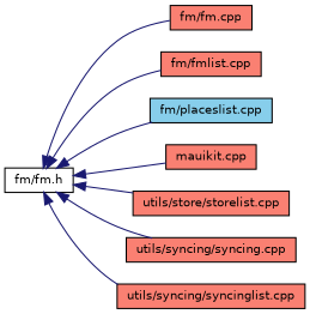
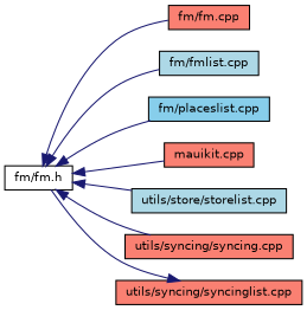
  digraph {
    rankdir=LR
    node [color=black fillcolor=salmon fontname=Helvetica fontsize=10 shape=record style=filled]
    edge [color=midnightblue dir=back fontname=Helvetica fontsize=10 labelfontname=Helvetica labelfontsize=10 style=solid]
    n1 [fillcolor=white fontcolor=black height=0.2 label="fm/fm.h" width=0.4]
    n2 [height=0.2 label="fm/fm.cpp" width=0.4]
-   n3 [height=0.2 label="fm/fmlist.cpp" width=0.4]
+   n3 [fillcolor=lightblue height=0.2 label="fm/fmlist.cpp" width=0.4]
    n4 [fillcolor=skyblue height=0.2 label="fm/placeslist.cpp" width=0.4]
    n5 [height=0.2 label="mauikit.cpp" width=0.4]
-   n6 [height=0.2 label="utils/store/storelist.cpp" width=0.4]
+   n6 [fillcolor=lightblue height=0.2 label="utils/store/storelist.cpp" width=0.4]
    n7 [height=0.2 label="utils/syncing/syncing.cpp" width=0.4]
    n8 [height=0.2 label="utils/syncing/syncinglist.cpp" width=0.4]
    n1 -> n2
    n1 -> n3
    n1 -> n4
    n1 -> n5
    n1 -> n6
    n1 -> n7
-   n1 -> n8
+   n8 -> n1
  }
